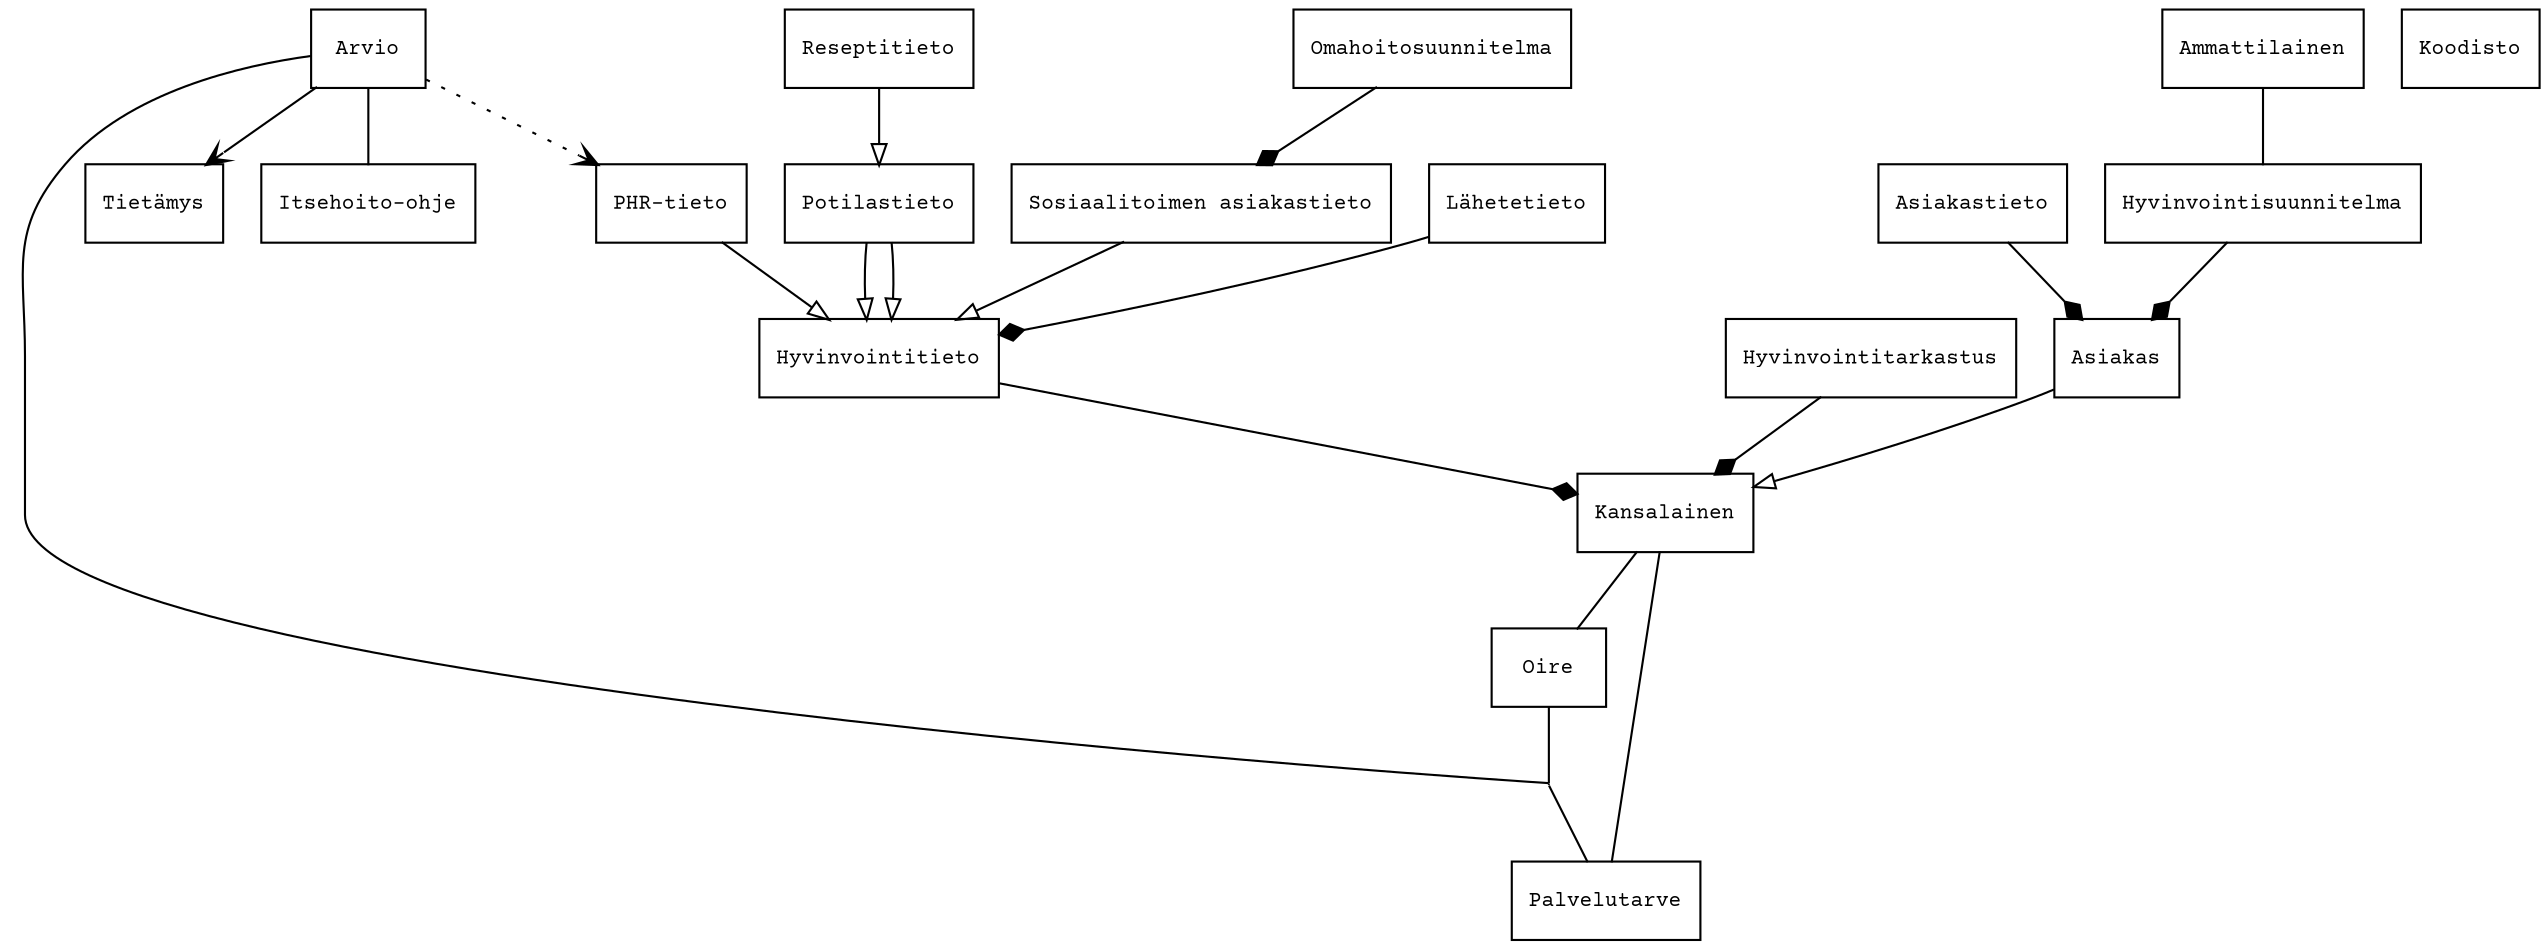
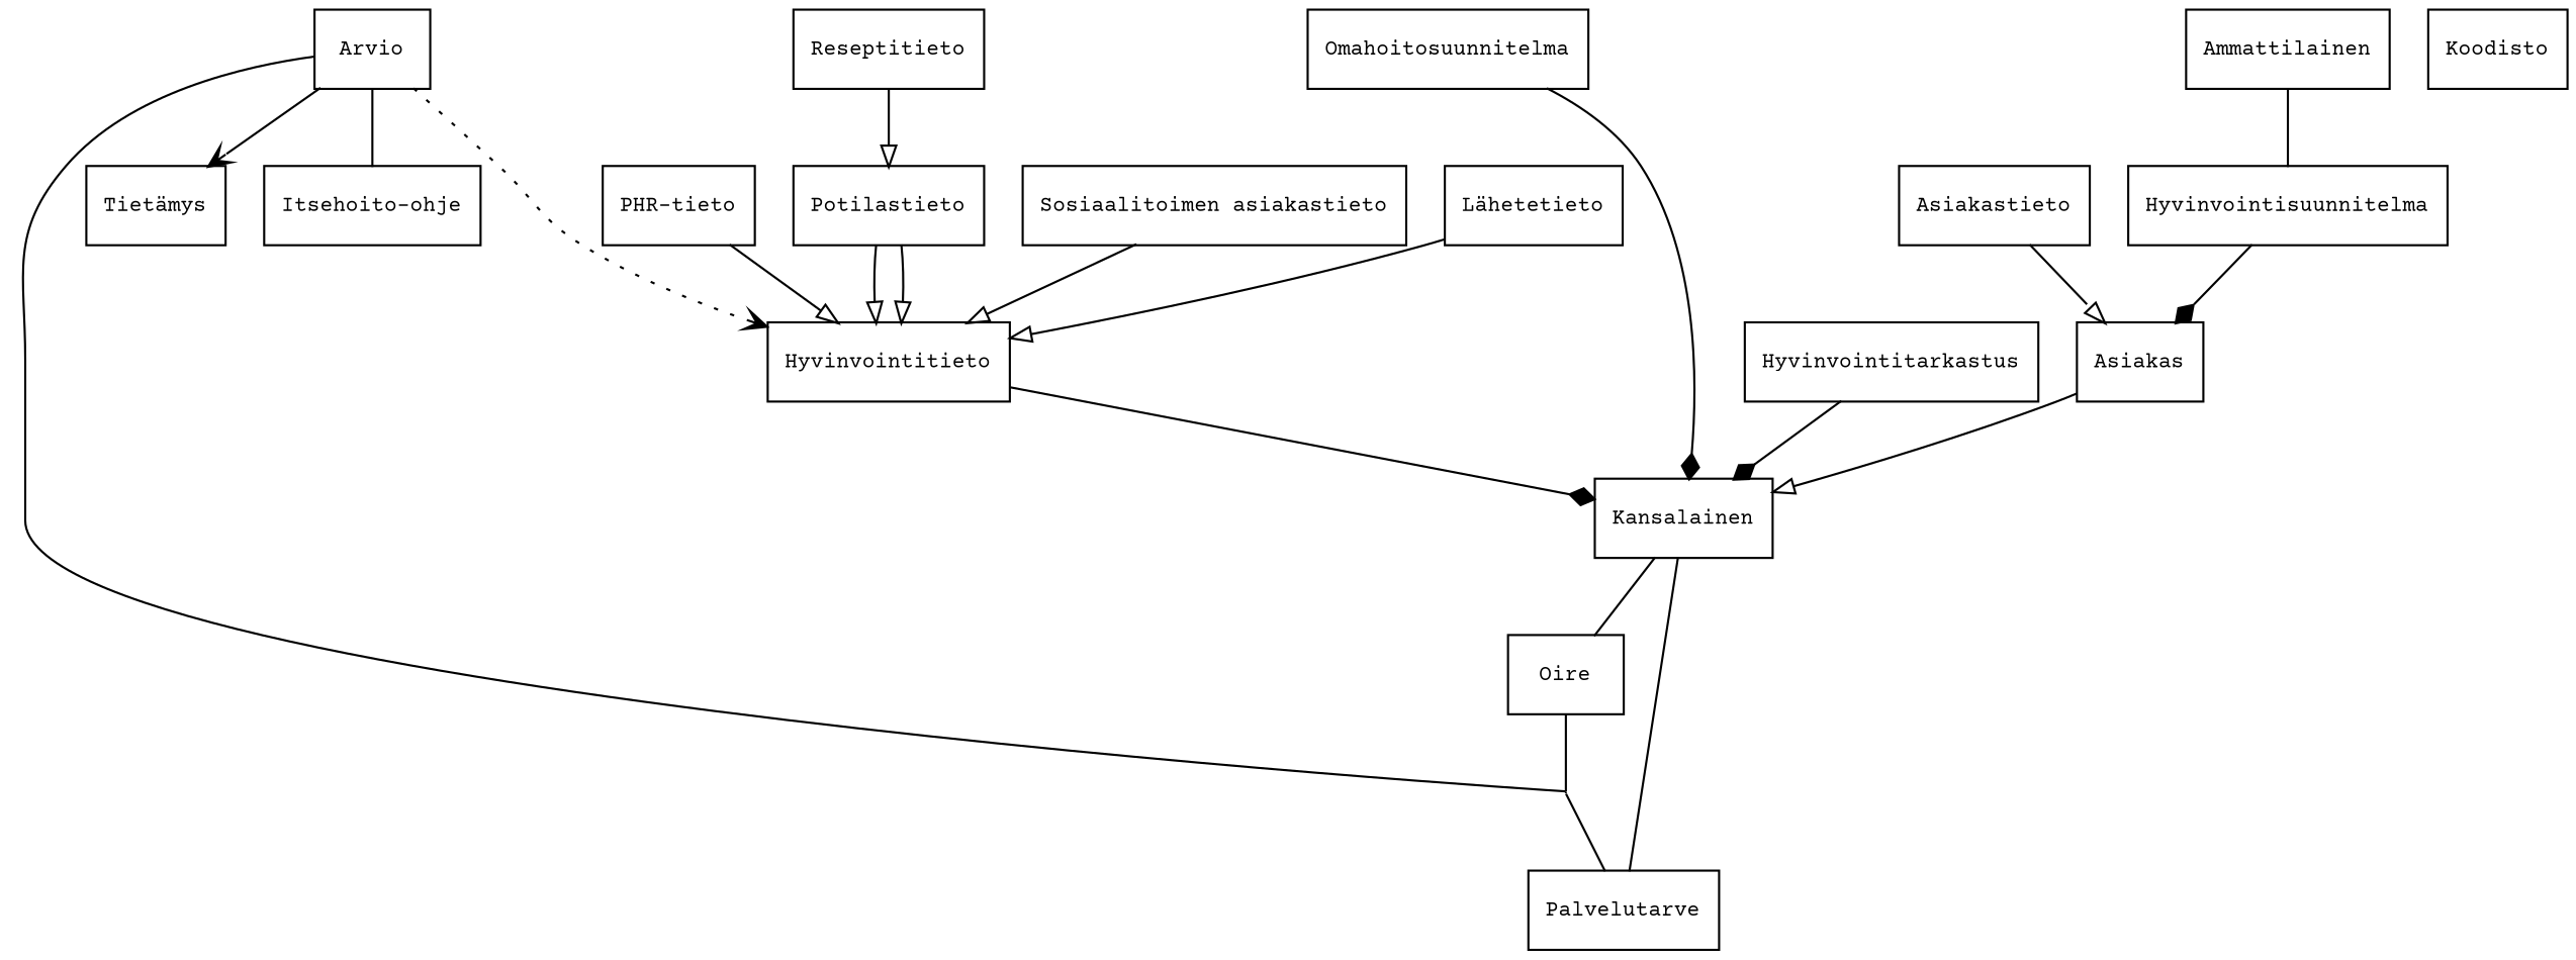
  digraph {
    fontname="Courier Prime"
    splines=true
    node [fontname="Courier Prime" fontsize=10 shape=record]
    edge [arrowhead=empty fontname="Courier Prime"]
    Hyvinvointisuunnitelma
    Asiakas
    Kansalainen
    Hyvinvointitarkastus
    Oire
    Ammattilainen
    OAP [shape=point width=0]
    Omahoitosuunnitelma
    Asiakastieto
    Palvelutarve
    Arvio
    "Tietämys"
    "Itsehoito-ohje"
    Hyvinvointitieto
    Koodisto
    Potilastieto
    "PHR-tieto"
    "Sosiaalitoimen asiakastieto"
    Reseptitieto
    "Lähetetieto"
    Hyvinvointisuunnitelma -> Asiakas [arrowhead=diamond]
    Asiakas -> Kansalainen
    Kansalainen -> Oire [arrowhead=none]
    Hyvinvointitarkastus -> Kansalainen [arrowhead=diamond]
    Oire -> OAP [arrowhead=none]
    Ammattilainen -> Hyvinvointisuunnitelma [arrowhead=none]
    OAP -> Palvelutarve [arrowhead=none]
-   Omahoitosuunnitelma -> "Sosiaalitoimen asiakastieto" [arrowhead=diamond]
-   Asiakastieto -> Asiakas [arrowhead=diamond]
+   Omahoitosuunnitelma -> Kansalainen [arrowhead=diamond]
+   Asiakastieto -> Asiakas
    Palvelutarve -> Kansalainen [arrowhead=none]
    Arvio -> OAP [arrowhead=none]
    Arvio -> "Tietämys" [arrowhead=vee style=solid]
    Arvio -> "Itsehoito-ohje" [arrowhead=none]
-   Arvio -> "PHR-tieto" [arrowhead=vee style=dotted]
+   Arvio -> Hyvinvointitieto [arrowhead=vee style=dotted]
    Hyvinvointitieto -> Kansalainen [arrowhead=diamond]
    Potilastieto -> Hyvinvointitieto
    Potilastieto -> Hyvinvointitieto
    "PHR-tieto" -> Hyvinvointitieto
    "Sosiaalitoimen asiakastieto" -> Hyvinvointitieto
    Reseptitieto -> Potilastieto
-   "Lähetetieto" -> Hyvinvointitieto [arrowhead=diamond]
+   "Lähetetieto" -> Hyvinvointitieto
  }
